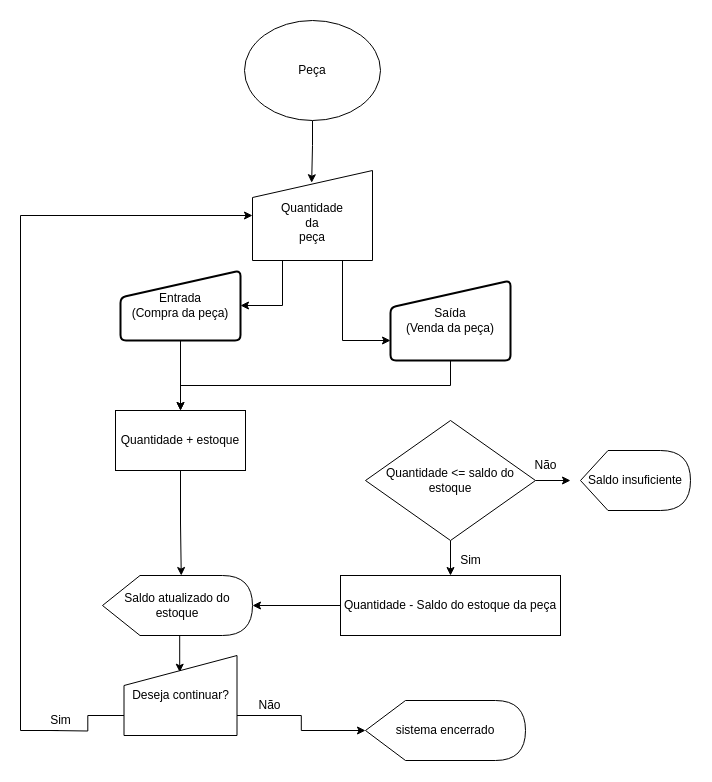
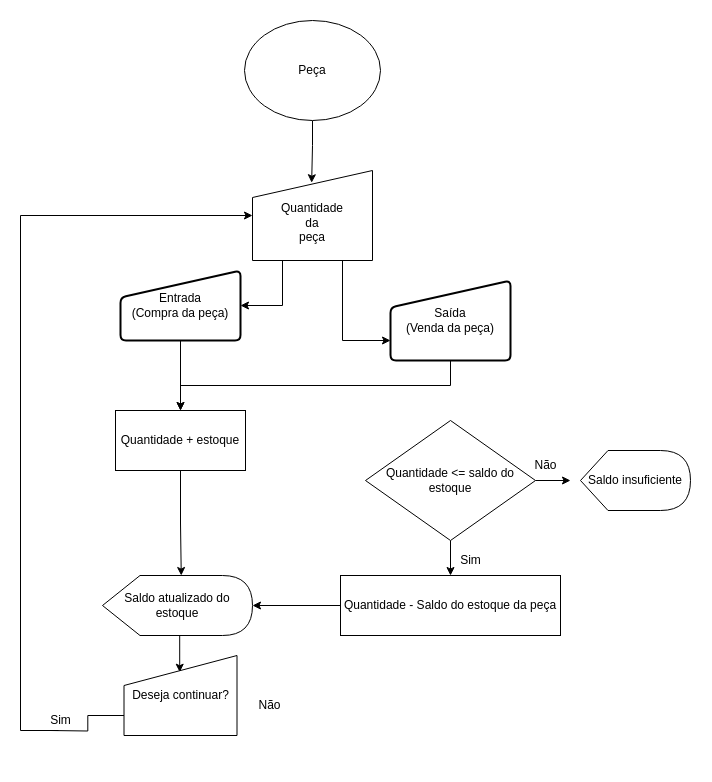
  <mxCell id="0" />
  <mxCell id="1" parent="0" />
  <mxCell id="2" style="edgeStyle=orthogonalEdgeStyle;rounded=0;orthogonalLoop=1;jettySize=auto;html=1;exitX=0.5;exitY=1;exitDx=0;exitDy=0;entryX=0.493;entryY=0.136;entryDx=0;entryDy=0;entryPerimeter=0;" edge="1" parent="1" source="3" target="10"><mxGeometry relative="1" as="geometry" /></mxCell>
  <mxCell id="3" value="Peça" style="ellipse;whiteSpace=wrap;html=1;" vertex="1" parent="1"><mxGeometry x="244" y="20" width="136" height="100" as="geometry" /></mxCell>
  <mxCell id="4" style="edgeStyle=orthogonalEdgeStyle;rounded=0;orthogonalLoop=1;jettySize=auto;html=1;exitX=0.5;exitY=1;exitDx=0;exitDy=0;entryX=0.5;entryY=0;entryDx=0;entryDy=0;" edge="1" parent="1" source="5" target="12"><mxGeometry relative="1" as="geometry" /></mxCell>
  <mxCell id="5" value="Entrada&lt;br&gt;(Compra da peça)" style="html=1;strokeWidth=2;shape=manualInput;whiteSpace=wrap;rounded=1;size=27;arcSize=11;" vertex="1" parent="1"><mxGeometry x="120" y="270" width="120" height="70" as="geometry" /></mxCell>
  <mxCell id="6" style="edgeStyle=orthogonalEdgeStyle;rounded=0;orthogonalLoop=1;jettySize=auto;html=1;exitX=0.5;exitY=1;exitDx=0;exitDy=0;" edge="1" parent="1" source="7" target="12"><mxGeometry relative="1" as="geometry"><mxPoint x="450" y="410" as="targetPoint" /></mxGeometry></mxCell>
  <mxCell id="7" value="Saída&lt;br&gt;(Venda da peça)" style="html=1;strokeWidth=2;shape=manualInput;whiteSpace=wrap;rounded=1;size=27;arcSize=11;" vertex="1" parent="1"><mxGeometry x="390" y="280" width="120" height="80" as="geometry" /></mxCell>
  <mxCell id="8" style="edgeStyle=orthogonalEdgeStyle;rounded=0;orthogonalLoop=1;jettySize=auto;html=1;exitX=0.75;exitY=1;exitDx=0;exitDy=0;entryX=0;entryY=0.75;entryDx=0;entryDy=0;" edge="1" parent="1" source="10" target="7"><mxGeometry relative="1" as="geometry" /></mxCell>
  <mxCell id="9" style="edgeStyle=orthogonalEdgeStyle;rounded=0;orthogonalLoop=1;jettySize=auto;html=1;exitX=0.25;exitY=1;exitDx=0;exitDy=0;entryX=1;entryY=0.5;entryDx=0;entryDy=0;" edge="1" parent="1" source="10" target="5"><mxGeometry relative="1" as="geometry" /></mxCell>
  <mxCell id="10" value="&lt;br&gt;Quantidade &lt;br&gt;da&lt;br&gt;peça" style="shape=manualInput;whiteSpace=wrap;html=1;size=27;" vertex="1" parent="1"><mxGeometry x="252" y="170" width="120" height="90" as="geometry" /></mxCell>
  <mxCell id="11" style="edgeStyle=orthogonalEdgeStyle;rounded=0;orthogonalLoop=1;jettySize=auto;html=1;exitX=0.5;exitY=1;exitDx=0;exitDy=0;entryX=0;entryY=0;entryDx=78.75;entryDy=0;entryPerimeter=0;" edge="1" parent="1" source="12" target="22"><mxGeometry relative="1" as="geometry" /></mxCell>
  <mxCell id="12" value="Quantidade + estoque" style="rounded=0;whiteSpace=wrap;html=1;" vertex="1" parent="1"><mxGeometry x="115" y="410" width="130" height="60" as="geometry" /></mxCell>
  <mxCell id="13" style="edgeStyle=orthogonalEdgeStyle;rounded=0;orthogonalLoop=1;jettySize=auto;html=1;exitX=1;exitY=0.5;exitDx=0;exitDy=0;entryX=0;entryY=0.5;entryDx=0;entryDy=0;" edge="1" parent="1" source="15"><mxGeometry relative="1" as="geometry"><mxPoint x="570" y="480" as="targetPoint" /></mxGeometry></mxCell>
  <mxCell id="14" style="edgeStyle=orthogonalEdgeStyle;rounded=0;orthogonalLoop=1;jettySize=auto;html=1;exitX=0.5;exitY=1;exitDx=0;exitDy=0;entryX=0.5;entryY=0;entryDx=0;entryDy=0;" edge="1" parent="1" source="15" target="17"><mxGeometry relative="1" as="geometry" /></mxCell>
  <mxCell id="15" value="Quantidade &amp;lt;= saldo do estoque" style="rhombus;whiteSpace=wrap;html=1;" vertex="1" parent="1"><mxGeometry x="365" y="420" width="170" height="120" as="geometry" /></mxCell>
  <mxCell id="16" style="edgeStyle=orthogonalEdgeStyle;rounded=0;orthogonalLoop=1;jettySize=auto;html=1;exitX=0;exitY=0.5;exitDx=0;exitDy=0;entryX=1;entryY=0.5;entryDx=0;entryDy=0;entryPerimeter=0;" edge="1" parent="1" source="17" target="22"><mxGeometry relative="1" as="geometry" /></mxCell>
  <mxCell id="17" value="Quantidade - Saldo do estoque da peça" style="rounded=0;whiteSpace=wrap;html=1;" vertex="1" parent="1"><mxGeometry x="340" y="575" width="220" height="60" as="geometry" /></mxCell>
  <mxCell id="18" value="Não" style="text;html=1;align=center;verticalAlign=middle;resizable=0;points=[];autosize=1;strokeColor=none;fillColor=none;" vertex="1" parent="1"><mxGeometry x="520" y="450" width="50" height="30" as="geometry" /></mxCell>
  <mxCell id="19" value="Sim" style="text;html=1;align=center;verticalAlign=middle;resizable=0;points=[];autosize=1;strokeColor=none;fillColor=none;" vertex="1" parent="1"><mxGeometry x="450" y="545" width="40" height="30" as="geometry" /></mxCell>
  <mxCell id="20" value="Saldo insuficiente" style="shape=display;whiteSpace=wrap;html=1;" vertex="1" parent="1"><mxGeometry x="580" y="450" width="110" height="60" as="geometry" /></mxCell>
  <mxCell id="21" style="edgeStyle=orthogonalEdgeStyle;rounded=0;orthogonalLoop=1;jettySize=auto;html=1;exitX=0;exitY=0;exitDx=78.75;exitDy=60;exitPerimeter=0;entryX=0.493;entryY=0.209;entryDx=0;entryDy=0;entryPerimeter=0;" edge="1" parent="1" source="22" target="25"><mxGeometry relative="1" as="geometry" /></mxCell>
  <mxCell id="22" value="Saldo atualizado do estoque" style="shape=display;whiteSpace=wrap;html=1;" vertex="1" parent="1"><mxGeometry x="102" y="575" width="150" height="60" as="geometry" /></mxCell>
  <mxCell id="23" style="edgeStyle=orthogonalEdgeStyle;rounded=0;orthogonalLoop=1;jettySize=auto;html=1;entryX=0;entryY=0.5;entryDx=0;entryDy=0;startArrow=none;" edge="1" parent="1" target="10"><mxGeometry relative="1" as="geometry"><mxPoint x="58" y="730" as="sourcePoint" /><Array as="points"><mxPoint x="20" y="730" /><mxPoint x="20" y="215" /></Array></mxGeometry></mxCell>
- <mxCell id="24" style="edgeStyle=orthogonalEdgeStyle;rounded=0;orthogonalLoop=1;jettySize=auto;html=1;exitX=1;exitY=0.75;exitDx=0;exitDy=0;entryX=0;entryY=0.5;entryDx=0;entryDy=0;entryPerimeter=0;" edge="1" parent="1" source="25" target="26"><mxGeometry relative="1" as="geometry" /></mxCell>
  <mxCell id="25" value="Deseja continuar?" style="shape=manualInput;whiteSpace=wrap;html=1;" vertex="1" parent="1"><mxGeometry x="123.5" y="655" width="113" height="80" as="geometry" /></mxCell>
- <mxCell id="26" value="sistema encerrado" style="shape=display;whiteSpace=wrap;html=1;" vertex="1" parent="1"><mxGeometry x="365" y="700" width="160" height="60" as="geometry" /></mxCell>
  <mxCell id="27" value="Não" style="text;html=1;align=center;verticalAlign=middle;resizable=0;points=[];autosize=1;strokeColor=none;fillColor=none;" vertex="1" parent="1"><mxGeometry x="244" y="690" width="50" height="30" as="geometry" /></mxCell>
  <mxCell id="28" value="" style="edgeStyle=orthogonalEdgeStyle;rounded=0;orthogonalLoop=1;jettySize=auto;html=1;exitX=0;exitY=0.75;exitDx=0;exitDy=0;endArrow=none;" edge="1" parent="1" source="25"><mxGeometry relative="1" as="geometry"><mxPoint x="123.5" y="730" as="sourcePoint" /><mxPoint x="50" y="730" as="targetPoint" /></mxGeometry></mxCell>
  <mxCell id="29" value="Sim" style="text;html=1;align=center;verticalAlign=middle;resizable=0;points=[];autosize=1;strokeColor=none;fillColor=none;" vertex="1" parent="1"><mxGeometry x="40" y="705" width="40" height="30" as="geometry" /></mxCell>
